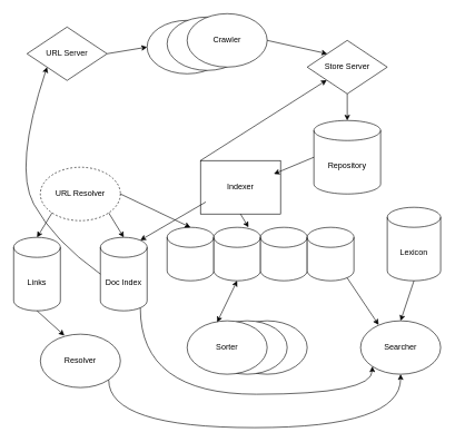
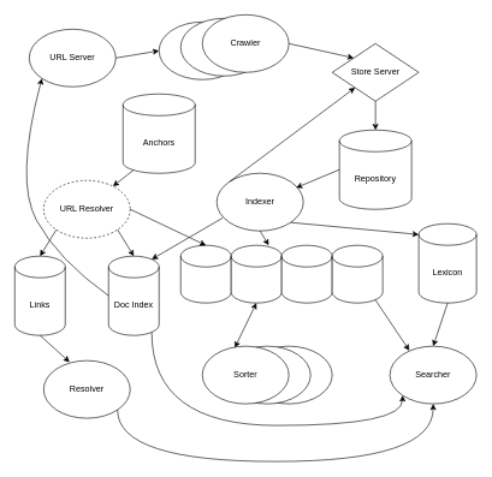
  <mxCell id="0" />
  <mxCell id="1" parent="0" />
- <mxCell id="2" value="URL Server" style="rhombus;whiteSpace=wrap;html=1;" vertex="1" parent="1"><mxGeometry x="40" y="40" width="120" height="80" as="geometry" /></mxCell>
+ <mxCell id="2" value="URL Server" style="ellipse;whiteSpace=wrap;html=1;" vertex="1" parent="1"><mxGeometry x="40" y="40" width="120" height="80" as="geometry" /></mxCell>
  <mxCell id="3" value="Crawler" style="ellipse;whiteSpace=wrap;html=1;" vertex="1" parent="1"><mxGeometry x="220" y="30" width="120" height="80" as="geometry" /></mxCell>
  <mxCell id="4" value="URL Resolver" style="ellipse;whiteSpace=wrap;html=1;dashed=1;" vertex="1" parent="1"><mxGeometry x="60" y="250" width="120" height="80" as="geometry" /></mxCell>
  <mxCell id="5" value="Store Server" style="rhombus;whiteSpace=wrap;html=1;" vertex="1" parent="1"><mxGeometry x="460" y="60" width="120" height="80" as="geometry" /></mxCell>
- <mxCell id="6" value="Indexer" style="whiteSpace=wrap;html=1;rounded=0;" vertex="1" parent="1"><mxGeometry x="300" y="240" width="120" height="80" as="geometry" /></mxCell>
+ <mxCell id="6" value="Indexer" style="ellipse;whiteSpace=wrap;html=1;" vertex="1" parent="1"><mxGeometry x="300" y="240" width="120" height="80" as="geometry" /></mxCell>
+ <mxCell id="7" value="Anchors" style="shape=cylinder3;whiteSpace=wrap;html=1;boundedLbl=1;backgroundOutline=1;size=15;" vertex="1" parent="1"><mxGeometry x="170" y="130" width="100" height="110" as="geometry" /></mxCell>
  <mxCell id="8" value="Repository" style="shape=cylinder3;whiteSpace=wrap;html=1;boundedLbl=1;backgroundOutline=1;size=15;" vertex="1" parent="1"><mxGeometry x="470" y="180" width="100" height="110" as="geometry" /></mxCell>
  <mxCell id="9" value="Links" style="shape=cylinder3;whiteSpace=wrap;html=1;boundedLbl=1;backgroundOutline=1;size=15;" vertex="1" parent="1"><mxGeometry x="20" y="355" width="70" height="110" as="geometry" /></mxCell>
  <mxCell id="10" value="Doc Index" style="shape=cylinder3;whiteSpace=wrap;html=1;boundedLbl=1;backgroundOutline=1;size=15;" vertex="1" parent="1"><mxGeometry x="150" y="355" width="70" height="110" as="geometry" /></mxCell>
  <mxCell id="11" value="Resolver" style="ellipse;whiteSpace=wrap;html=1;" vertex="1" parent="1"><mxGeometry x="60" y="500" width="120" height="80" as="geometry" /></mxCell>
  <mxCell id="12" value="" style="ellipse;whiteSpace=wrap;html=1;" vertex="1" parent="1"><mxGeometry x="250" y="25" width="120" height="80" as="geometry" /></mxCell>
  <mxCell id="13" value="Crawler" style="ellipse;whiteSpace=wrap;html=1;" vertex="1" parent="1"><mxGeometry x="280" y="20" width="120" height="80" as="geometry" /></mxCell>
  <mxCell id="14" value="" style="ellipse;whiteSpace=wrap;html=1;" vertex="1" parent="1"><mxGeometry x="340" y="480" width="120" height="80" as="geometry" /></mxCell>
  <mxCell id="15" value="" style="ellipse;whiteSpace=wrap;html=1;" vertex="1" parent="1"><mxGeometry x="310" y="480" width="120" height="80" as="geometry" /></mxCell>
  <mxCell id="16" value="Sorter" style="ellipse;whiteSpace=wrap;html=1;" vertex="1" parent="1"><mxGeometry x="280" y="480" width="120" height="80" as="geometry" /></mxCell>
  <mxCell id="17" value="Lexicon" style="shape=cylinder3;whiteSpace=wrap;html=1;boundedLbl=1;backgroundOutline=1;size=15;" vertex="1" parent="1"><mxGeometry x="580" y="310" width="80" height="110" as="geometry" /></mxCell>
  <mxCell id="18" value="Searcher" style="ellipse;whiteSpace=wrap;html=1;" vertex="1" parent="1"><mxGeometry x="540" y="480" width="120" height="80" as="geometry" /></mxCell>
  <mxCell id="19" value="" style="shape=cylinder3;whiteSpace=wrap;html=1;boundedLbl=1;backgroundOutline=1;size=15;" vertex="1" parent="1"><mxGeometry x="250" y="340" width="70" height="80" as="geometry" /></mxCell>
  <mxCell id="20" value="" style="shape=cylinder3;whiteSpace=wrap;html=1;boundedLbl=1;backgroundOutline=1;size=15;" vertex="1" parent="1"><mxGeometry x="320" y="340" width="70" height="80" as="geometry" /></mxCell>
  <mxCell id="21" value="" style="shape=cylinder3;whiteSpace=wrap;html=1;boundedLbl=1;backgroundOutline=1;size=15;" vertex="1" parent="1"><mxGeometry x="390" y="340" width="70" height="80" as="geometry" /></mxCell>
  <mxCell id="22" value="" style="shape=cylinder3;whiteSpace=wrap;html=1;boundedLbl=1;backgroundOutline=1;size=15;" vertex="1" parent="1"><mxGeometry x="460" y="340" width="70" height="80" as="geometry" /></mxCell>
  <mxCell id="23" value="" style="endArrow=classic;startArrow=classic;html=1;rounded=0;entryX=0.5;entryY=1;entryDx=0;entryDy=0;entryPerimeter=0;exitX=0.375;exitY=0.025;exitDx=0;exitDy=0;exitPerimeter=0;" edge="1" parent="1" source="16" target="20"><mxGeometry width="50" height="50" relative="1" as="geometry"><mxPoint x="355" y="480" as="sourcePoint" /><mxPoint x="400" y="660" as="targetPoint" /></mxGeometry></mxCell>
  <mxCell id="24" value="" style="endArrow=classic;html=1;rounded=0;exitX=0;exitY=0;exitDx=0;exitDy=0;" edge="1" parent="1" source="6" target="5"><mxGeometry width="50" height="50" relative="1" as="geometry"><mxPoint x="380" y="210" as="sourcePoint" /><mxPoint x="430" y="160" as="targetPoint" /></mxGeometry></mxCell>
+ <mxCell id="25" value="" style="endArrow=classic;html=1;rounded=0;exitX=0.145;exitY=1;exitDx=0;exitDy=-4.35;exitPerimeter=0;entryX=0.8;entryY=0.1;entryDx=0;entryDy=0;entryPerimeter=0;" edge="1" parent="1" source="7" target="4"><mxGeometry width="50" height="50" relative="1" as="geometry"><mxPoint x="370" y="210" as="sourcePoint" /><mxPoint x="420" y="160" as="targetPoint" /></mxGeometry></mxCell>
  <mxCell id="26" value="" style="endArrow=classic;html=1;rounded=0;exitX=0;exitY=1;exitDx=0;exitDy=0;entryX=0.5;entryY=0;entryDx=0;entryDy=0;entryPerimeter=0;" edge="1" parent="1" source="4" target="9"><mxGeometry width="50" height="50" relative="1" as="geometry"><mxPoint x="300" y="660" as="sourcePoint" /><mxPoint x="350" y="610" as="targetPoint" /></mxGeometry></mxCell>
  <mxCell id="27" value="" style="endArrow=classic;html=1;rounded=0;exitX=1;exitY=1;exitDx=0;exitDy=0;entryX=0.5;entryY=0;entryDx=0;entryDy=0;entryPerimeter=0;" edge="1" parent="1" source="4" target="10"><mxGeometry width="50" height="50" relative="1" as="geometry"><mxPoint x="250" y="680" as="sourcePoint" /><mxPoint x="300" y="630" as="targetPoint" /></mxGeometry></mxCell>
  <mxCell id="28" value="" style="endArrow=classic;html=1;rounded=0;exitX=1;exitY=0.5;exitDx=0;exitDy=0;entryX=0.5;entryY=0;entryDx=0;entryDy=0;entryPerimeter=0;" edge="1" parent="1" source="4" target="19"><mxGeometry width="50" height="50" relative="1" as="geometry"><mxPoint x="330" y="740" as="sourcePoint" /><mxPoint x="380" y="690" as="targetPoint" /></mxGeometry></mxCell>
  <mxCell id="29" value="" style="endArrow=classic;html=1;rounded=0;exitX=0.5;exitY=1;exitDx=0;exitDy=0;exitPerimeter=0;entryX=0.3;entryY=0.025;entryDx=0;entryDy=0;entryPerimeter=0;" edge="1" parent="1" source="9" target="11"><mxGeometry width="50" height="50" relative="1" as="geometry"><mxPoint x="270" y="690" as="sourcePoint" /><mxPoint x="320" y="640" as="targetPoint" /></mxGeometry></mxCell>
  <mxCell id="30" value="" style="endArrow=classic;html=1;rounded=0;exitX=0.855;exitY=1;exitDx=0;exitDy=-4.35;exitPerimeter=0;entryX=0;entryY=1;entryDx=0;entryDy=0;edgeStyle=orthogonalEdgeStyle;curved=1;" edge="1" parent="1" source="10" target="18"><mxGeometry width="50" height="50" relative="1" as="geometry"><mxPoint x="270" y="680" as="sourcePoint" /><mxPoint x="320" y="630" as="targetPoint" /><Array as="points"><mxPoint x="210" y="590" /><mxPoint x="558" y="590" /></Array></mxGeometry></mxCell>
  <mxCell id="31" value="" style="endArrow=classic;html=1;rounded=0;exitX=1;exitY=1;exitDx=0;exitDy=0;entryX=0.5;entryY=1;entryDx=0;entryDy=0;edgeStyle=orthogonalEdgeStyle;curved=1;" edge="1" parent="1" source="11" target="18"><mxGeometry width="50" height="50" relative="1" as="geometry"><mxPoint x="200" y="690" as="sourcePoint" /><mxPoint x="250" y="640" as="targetPoint" /><Array as="points"><mxPoint x="162" y="640" /><mxPoint x="600" y="640" /></Array></mxGeometry></mxCell>
  <mxCell id="32" value="" style="endArrow=classic;html=1;rounded=0;exitX=0.5;exitY=1;exitDx=0;exitDy=0;exitPerimeter=0;entryX=0.5;entryY=0;entryDx=0;entryDy=0;" edge="1" parent="1" source="17" target="18"><mxGeometry width="50" height="50" relative="1" as="geometry"><mxPoint x="620" y="710" as="sourcePoint" /><mxPoint x="670" y="660" as="targetPoint" /></mxGeometry></mxCell>
  <mxCell id="33" value="" style="endArrow=classic;html=1;rounded=0;exitX=0.855;exitY=1;exitDx=0;exitDy=-4.35;exitPerimeter=0;entryX=0.225;entryY=0.075;entryDx=0;entryDy=0;entryPerimeter=0;" edge="1" parent="1" source="22" target="18"><mxGeometry width="50" height="50" relative="1" as="geometry"><mxPoint x="650" y="690" as="sourcePoint" /><mxPoint x="700" y="640" as="targetPoint" /></mxGeometry></mxCell>
+ <mxCell id="34" value="" style="endArrow=classic;html=1;rounded=0;exitX=1;exitY=1;exitDx=0;exitDy=0;entryX=0;entryY=0;entryDx=0;entryDy=15;entryPerimeter=0;" edge="1" parent="1" source="6" target="17"><mxGeometry width="50" height="50" relative="1" as="geometry"><mxPoint x="440" y="730" as="sourcePoint" /><mxPoint x="490" y="680" as="targetPoint" /></mxGeometry></mxCell>
  <mxCell id="35" value="" style="endArrow=classic;html=1;rounded=0;exitX=0;exitY=0.5;exitDx=0;exitDy=0;exitPerimeter=0;entryX=0.917;entryY=0.25;entryDx=0;entryDy=0;entryPerimeter=0;" edge="1" parent="1" source="8" target="6"><mxGeometry width="50" height="50" relative="1" as="geometry"><mxPoint x="640" y="750" as="sourcePoint" /><mxPoint x="690" y="700" as="targetPoint" /></mxGeometry></mxCell>
  <mxCell id="36" value="" style="endArrow=classic;html=1;rounded=0;exitX=0.5;exitY=1;exitDx=0;exitDy=0;entryX=0.5;entryY=0;entryDx=0;entryDy=0;entryPerimeter=0;" edge="1" parent="1" source="5" target="8"><mxGeometry width="50" height="50" relative="1" as="geometry"><mxPoint x="380" y="180" as="sourcePoint" /><mxPoint x="430" y="130" as="targetPoint" /></mxGeometry></mxCell>
  <mxCell id="37" value="" style="endArrow=classic;html=1;rounded=0;exitX=1;exitY=0.5;exitDx=0;exitDy=0;entryX=0;entryY=0;entryDx=0;entryDy=0;" edge="1" parent="1" source="13" target="5"><mxGeometry width="50" height="50" relative="1" as="geometry"><mxPoint x="380" y="180" as="sourcePoint" /><mxPoint x="430" y="130" as="targetPoint" /></mxGeometry></mxCell>
  <mxCell id="38" value="" style="endArrow=classic;html=1;rounded=0;exitX=1;exitY=0.5;exitDx=0;exitDy=0;entryX=0;entryY=0.5;entryDx=0;entryDy=0;" edge="1" parent="1" source="2" target="3"><mxGeometry width="50" height="50" relative="1" as="geometry"><mxPoint x="360" y="210" as="sourcePoint" /><mxPoint x="410" y="160" as="targetPoint" /></mxGeometry></mxCell>
  <mxCell id="39" value="" style="endArrow=classic;html=1;rounded=0;entryX=0.855;entryY=0;entryDx=0;entryDy=4.35;entryPerimeter=0;exitX=0.067;exitY=0.775;exitDx=0;exitDy=0;exitPerimeter=0;" edge="1" parent="1" source="6" target="10"><mxGeometry width="50" height="50" relative="1" as="geometry"><mxPoint x="120" y="710" as="sourcePoint" /><mxPoint x="170" y="660" as="targetPoint" /></mxGeometry></mxCell>
  <mxCell id="40" value="" style="curved=1;endArrow=classic;html=1;rounded=0;entryX=0;entryY=1;entryDx=0;entryDy=0;exitX=0;exitY=0.5;exitDx=0;exitDy=0;exitPerimeter=0;" edge="1" parent="1" source="10" target="2"><mxGeometry width="50" height="50" relative="1" as="geometry"><mxPoint x="140" y="410" as="sourcePoint" /><mxPoint x="-40" y="200" as="targetPoint" /><Array as="points"><mxPoint x="80" y="360" /><mxPoint x="20" y="250" /></Array></mxGeometry></mxCell>
  <mxCell id="41" value="" style="endArrow=classic;html=1;rounded=0;exitX=0.5;exitY=1;exitDx=0;exitDy=0;entryX=0.743;entryY=0;entryDx=0;entryDy=0;entryPerimeter=0;" edge="1" parent="1" source="6" target="20"><mxGeometry width="50" height="50" relative="1" as="geometry"><mxPoint x="340" y="740" as="sourcePoint" /><mxPoint x="390" y="690" as="targetPoint" /></mxGeometry></mxCell>
